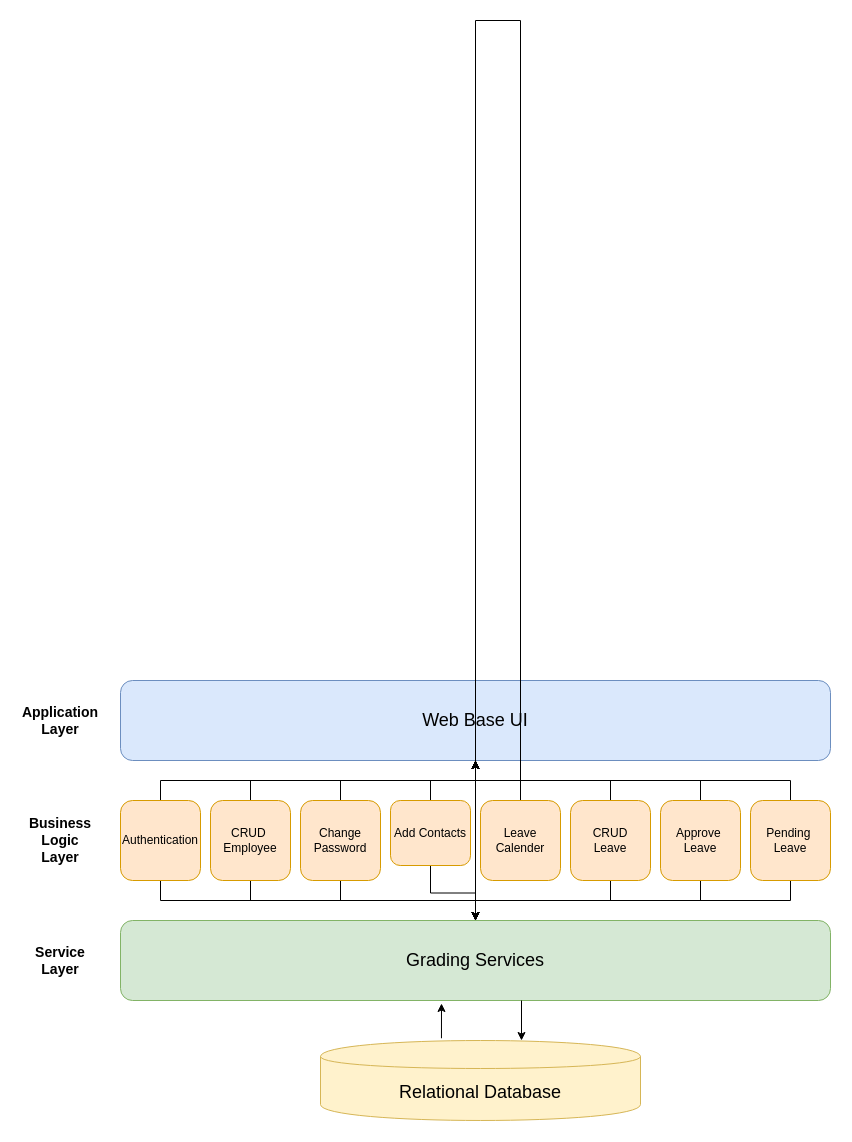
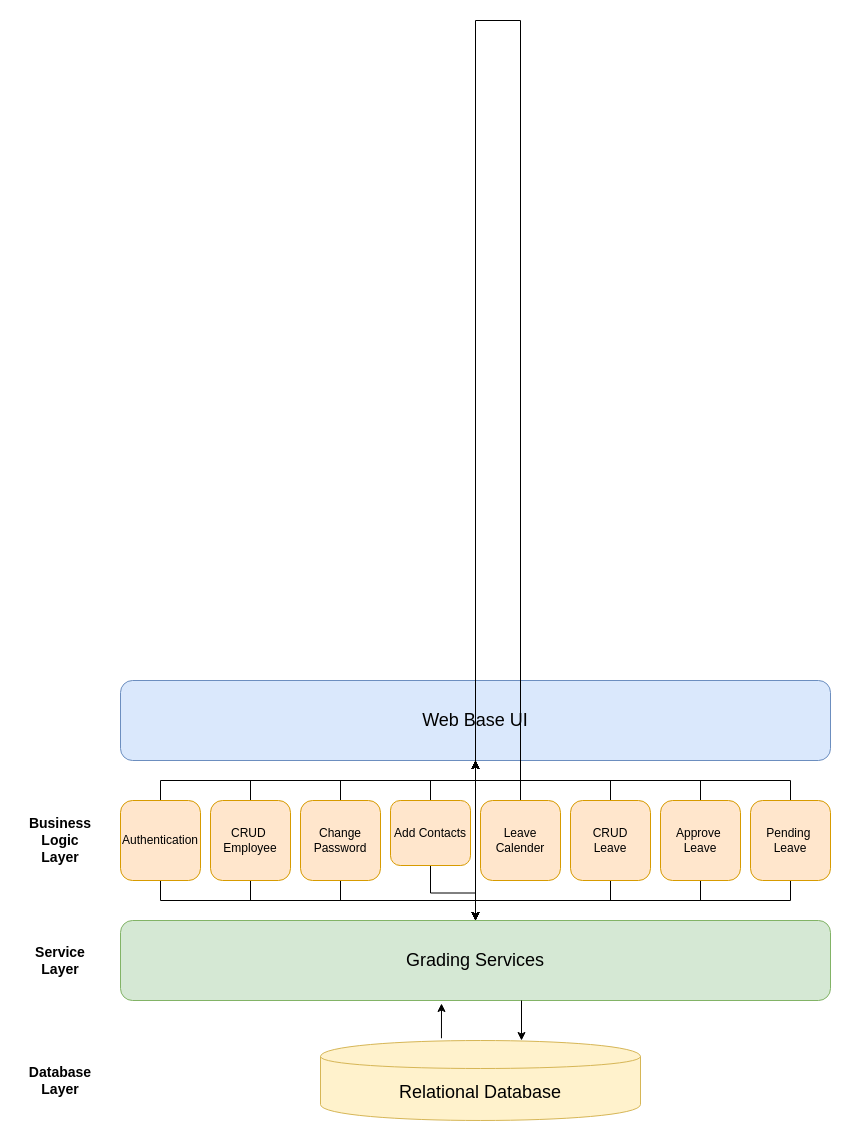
  <mxCell id="0" />
  <mxCell id="1" parent="0" />
  <mxCell id="2" value="&lt;font style=&quot;font-size: 18px&quot;&gt;Web Base UI&lt;/font&gt;" style="rounded=1;whiteSpace=wrap;html=1;fillColor=#dae8fc;strokeColor=#6c8ebf;" vertex="1" parent="1"><mxGeometry x="120" y="680" width="710" height="80" as="geometry" /></mxCell>
  <mxCell id="3" value="" style="edgeStyle=orthogonalEdgeStyle;rounded=0;orthogonalLoop=1;jettySize=auto;html=1;" edge="1" parent="1" source="5" target="6"><mxGeometry relative="1" as="geometry" /></mxCell>
  <mxCell id="4" value="" style="edgeStyle=orthogonalEdgeStyle;rounded=0;orthogonalLoop=1;jettySize=auto;html=1;" edge="1" parent="1" source="5" target="2"><mxGeometry relative="1" as="geometry" /></mxCell>
  <mxCell id="5" value="Authentication" style="rounded=1;whiteSpace=wrap;html=1;fillColor=#ffe6cc;strokeColor=#d79b00;" vertex="1" parent="1"><mxGeometry x="120" y="800" width="80" height="80" as="geometry" /></mxCell>
  <mxCell id="6" value="&lt;font style=&quot;font-size: 18px&quot;&gt;Grading Services&lt;/font&gt;" style="rounded=1;whiteSpace=wrap;html=1;fillColor=#d5e8d4;strokeColor=#82b366;" vertex="1" parent="1"><mxGeometry x="120" y="920" width="710" height="80" as="geometry" /></mxCell>
  <mxCell id="7" value="" style="edgeStyle=orthogonalEdgeStyle;rounded=0;orthogonalLoop=1;jettySize=auto;html=1;" edge="1" parent="1" source="9" target="6"><mxGeometry relative="1" as="geometry" /></mxCell>
  <mxCell id="8" value="" style="edgeStyle=orthogonalEdgeStyle;rounded=0;orthogonalLoop=1;jettySize=auto;html=1;" edge="1" parent="1" source="9" target="2"><mxGeometry relative="1" as="geometry" /></mxCell>
  <mxCell id="9" value="CRUD&lt;br&gt;Leave" style="rounded=1;whiteSpace=wrap;html=1;fillColor=#ffe6cc;strokeColor=#d79b00;" vertex="1" parent="1"><mxGeometry x="570" y="800" width="80" height="80" as="geometry" /></mxCell>
  <mxCell id="10" value="" style="edgeStyle=orthogonalEdgeStyle;rounded=0;orthogonalLoop=1;jettySize=auto;html=1;" edge="1" parent="1" source="12" target="6"><mxGeometry relative="1" as="geometry" /></mxCell>
  <mxCell id="11" value="" style="edgeStyle=orthogonalEdgeStyle;rounded=0;orthogonalLoop=1;jettySize=auto;html=1;" edge="1" parent="1" source="12" target="2"><mxGeometry relative="1" as="geometry" /></mxCell>
  <mxCell id="12" value="Approve&amp;nbsp;&lt;br&gt;Leave" style="rounded=1;whiteSpace=wrap;html=1;fillColor=#ffe6cc;strokeColor=#d79b00;" vertex="1" parent="1"><mxGeometry x="660" y="800" width="80" height="80" as="geometry" /></mxCell>
  <mxCell id="13" value="" style="edgeStyle=orthogonalEdgeStyle;rounded=0;orthogonalLoop=1;jettySize=auto;html=1;" edge="1" parent="1" source="15" target="6"><mxGeometry relative="1" as="geometry" /></mxCell>
  <mxCell id="14" value="" style="edgeStyle=orthogonalEdgeStyle;rounded=0;orthogonalLoop=1;jettySize=auto;html=1;" edge="1" parent="1" source="15" target="2"><mxGeometry relative="1" as="geometry" /></mxCell>
  <mxCell id="15" value="Pending&amp;nbsp;&lt;br&gt;Leave" style="rounded=1;whiteSpace=wrap;html=1;fillColor=#ffe6cc;strokeColor=#d79b00;" vertex="1" parent="1"><mxGeometry x="750" y="800" width="80" height="80" as="geometry" /></mxCell>
  <mxCell id="16" value="" style="edgeStyle=orthogonalEdgeStyle;rounded=0;orthogonalLoop=1;jettySize=auto;html=1;" edge="1" parent="1" source="18" target="6"><mxGeometry relative="1" as="geometry" /></mxCell>
  <mxCell id="17" value="" style="edgeStyle=orthogonalEdgeStyle;rounded=0;orthogonalLoop=1;jettySize=auto;html=1;" edge="1" parent="1" source="18" target="2"><mxGeometry relative="1" as="geometry" /></mxCell>
  <mxCell id="18" value="Change Password" style="rounded=1;whiteSpace=wrap;html=1;fillColor=#ffe6cc;strokeColor=#d79b00;" vertex="1" parent="1"><mxGeometry x="300" y="800" width="80" height="80" as="geometry" /></mxCell>
  <mxCell id="19" value="" style="edgeStyle=orthogonalEdgeStyle;rounded=0;orthogonalLoop=1;jettySize=auto;html=1;" edge="1" parent="1" source="21" target="6"><mxGeometry relative="1" as="geometry" /></mxCell>
  <mxCell id="20" value="" style="edgeStyle=orthogonalEdgeStyle;rounded=0;orthogonalLoop=1;jettySize=auto;html=1;" edge="1" parent="1" source="21" target="2"><mxGeometry relative="1" as="geometry" /></mxCell>
  <mxCell id="21" value="CRUD&amp;nbsp;&lt;br&gt;Employee" style="rounded=1;whiteSpace=wrap;html=1;fillColor=#ffe6cc;strokeColor=#d79b00;" vertex="1" parent="1"><mxGeometry x="210" y="800" width="80" height="80" as="geometry" /></mxCell>
  <mxCell id="22" value="" style="edgeStyle=orthogonalEdgeStyle;rounded=0;orthogonalLoop=1;jettySize=auto;html=1;" edge="1" parent="1" source="24" target="6"><mxGeometry relative="1" as="geometry" /></mxCell>
  <mxCell id="23" value="" style="edgeStyle=orthogonalEdgeStyle;rounded=0;orthogonalLoop=1;jettySize=auto;html=1;" edge="1" parent="1" source="24" target="2"><mxGeometry relative="1" as="geometry" /></mxCell>
  <mxCell id="24" value="Add Contacts" style="rounded=1;whiteSpace=wrap;html=1;fillColor=#ffe6cc;strokeColor=#d79b00;" vertex="1" parent="1"><mxGeometry x="390" y="800" width="80" height="65" as="geometry" /></mxCell>
  <mxCell id="25" value="" style="edgeStyle=orthogonalEdgeStyle;rounded=0;orthogonalLoop=1;jettySize=auto;html=1;" edge="1" parent="1" source="27" target="6"><mxGeometry relative="1" as="geometry"><Array as="points"><mxPoint x="520" y="20" /><mxPoint x="475" y="20" /></Array></mxGeometry></mxCell>
  <mxCell id="26" value="" style="edgeStyle=orthogonalEdgeStyle;rounded=0;orthogonalLoop=1;jettySize=auto;html=1;" edge="1" parent="1" source="27" target="2"><mxGeometry relative="1" as="geometry" /></mxCell>
  <mxCell id="27" value="Leave Calender" style="rounded=1;whiteSpace=wrap;html=1;fillColor=#ffe6cc;strokeColor=#d79b00;" vertex="1" parent="1"><mxGeometry x="480" y="800" width="80" height="80" as="geometry" /></mxCell>
- <mxCell id="28" value="&lt;font style=&quot;font-size: 14px&quot;&gt;&lt;b&gt;Application Layer&lt;/b&gt;&lt;/font&gt;" style="text;html=1;strokeColor=none;fillColor=none;align=center;verticalAlign=middle;whiteSpace=wrap;rounded=0;" vertex="1" parent="1"><mxGeometry x="20" y="690" width="80" height="60" as="geometry" /></mxCell>
  <mxCell id="29" value="&lt;font style=&quot;font-size: 14px&quot;&gt;&lt;b&gt;Business Logic Layer&lt;/b&gt;&lt;/font&gt;" style="text;html=1;strokeColor=none;fillColor=none;align=center;verticalAlign=middle;whiteSpace=wrap;rounded=0;" vertex="1" parent="1"><mxGeometry x="20" y="810" width="80" height="60" as="geometry" /></mxCell>
  <mxCell id="30" value="&lt;font style=&quot;font-size: 14px&quot;&gt;&lt;b&gt;Service Layer&lt;/b&gt;&lt;/font&gt;" style="text;html=1;strokeColor=none;fillColor=none;align=center;verticalAlign=middle;whiteSpace=wrap;rounded=0;" vertex="1" parent="1"><mxGeometry x="20" y="930" width="80" height="60" as="geometry" /></mxCell>
+ <mxCell id="31" value="&lt;font style=&quot;font-size: 14px&quot;&gt;&lt;b&gt;Database Layer&lt;/b&gt;&lt;/font&gt;" style="text;html=1;strokeColor=none;fillColor=none;align=center;verticalAlign=middle;whiteSpace=wrap;rounded=0;" vertex="1" parent="1"><mxGeometry x="20" y="1050" width="80" height="60" as="geometry" /></mxCell>
  <mxCell id="32" value="&lt;font style=&quot;font-size: 18px&quot;&gt;Relational Database&lt;/font&gt;" style="shape=cylinder;whiteSpace=wrap;html=1;boundedLbl=1;backgroundOutline=1;fillColor=#fff2cc;strokeColor=#d6b656;" vertex="1" parent="1"><mxGeometry x="320" y="1040" width="320" height="80" as="geometry" /></mxCell>
  <mxCell id="33" value="" style="endArrow=classic;html=1;exitX=0.378;exitY=-0.028;exitDx=0;exitDy=0;exitPerimeter=0;" edge="1" parent="1" source="32"><mxGeometry width="50" height="50" relative="1" as="geometry"><mxPoint x="440" y="1020" as="sourcePoint" /><mxPoint x="441" y="1003" as="targetPoint" /><Array as="points" /></mxGeometry></mxCell>
  <mxCell id="34" value="" style="endArrow=classic;html=1;" edge="1" parent="1"><mxGeometry width="50" height="50" relative="1" as="geometry"><mxPoint x="521" y="1000" as="sourcePoint" /><mxPoint x="521" y="1040" as="targetPoint" /><Array as="points" /></mxGeometry></mxCell>
